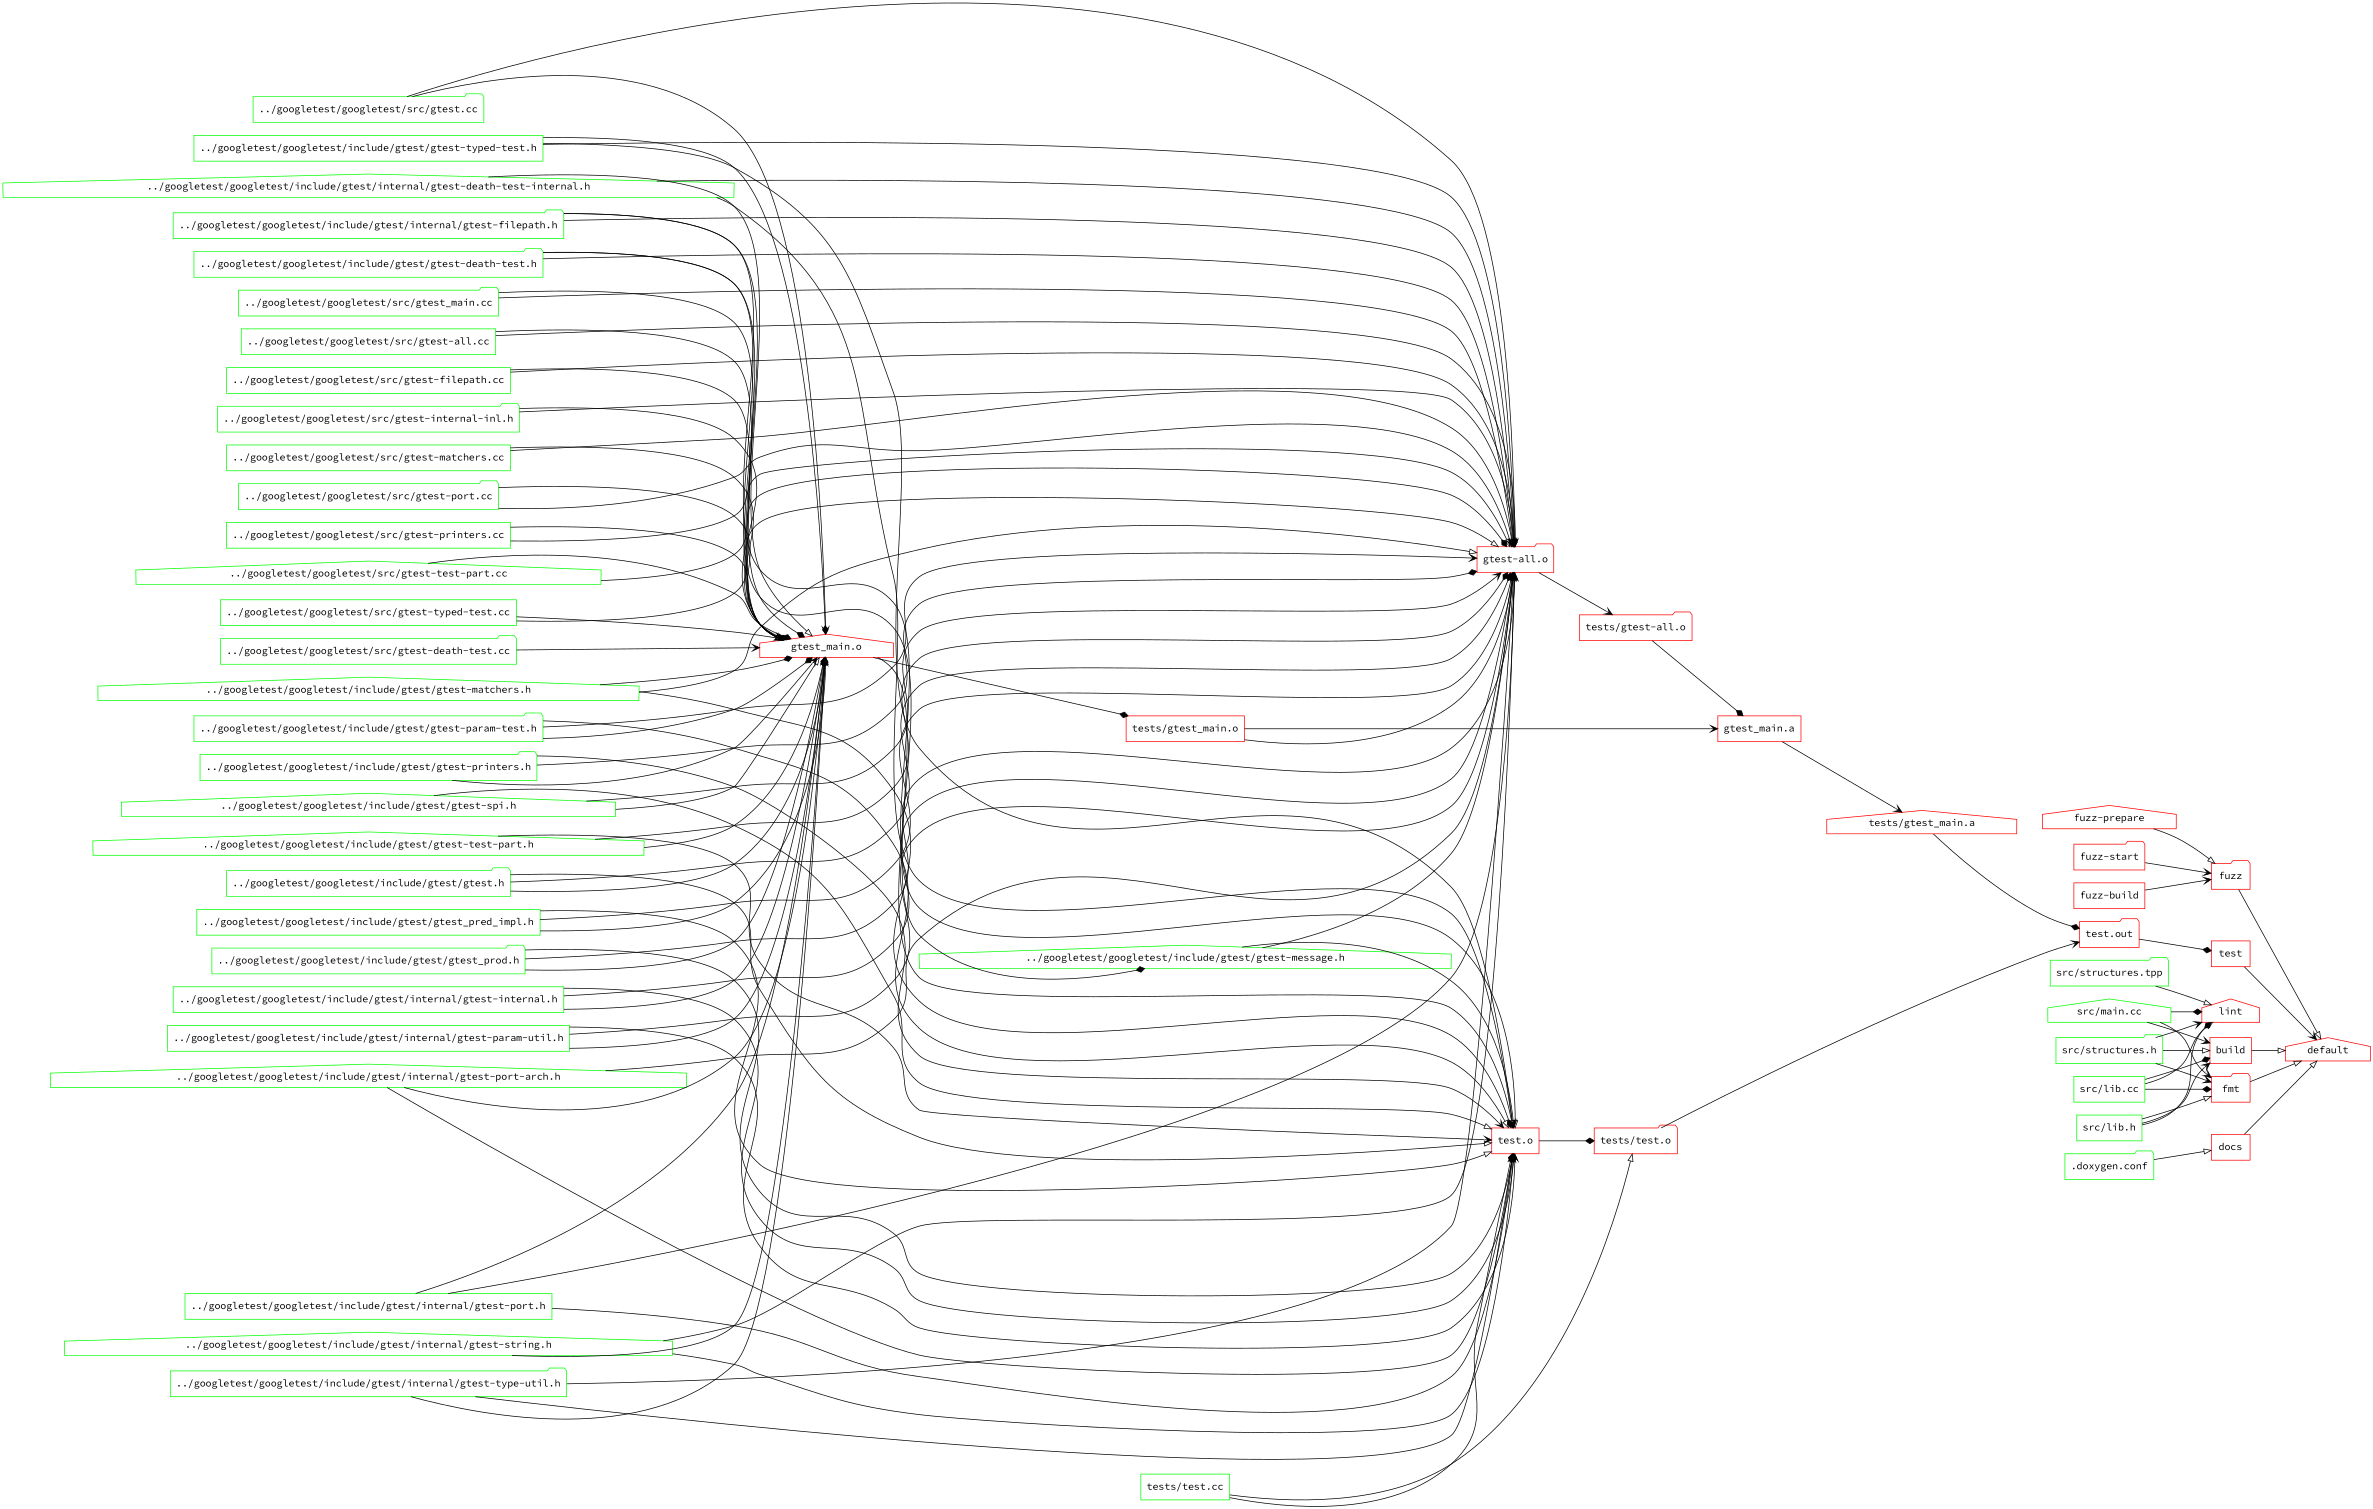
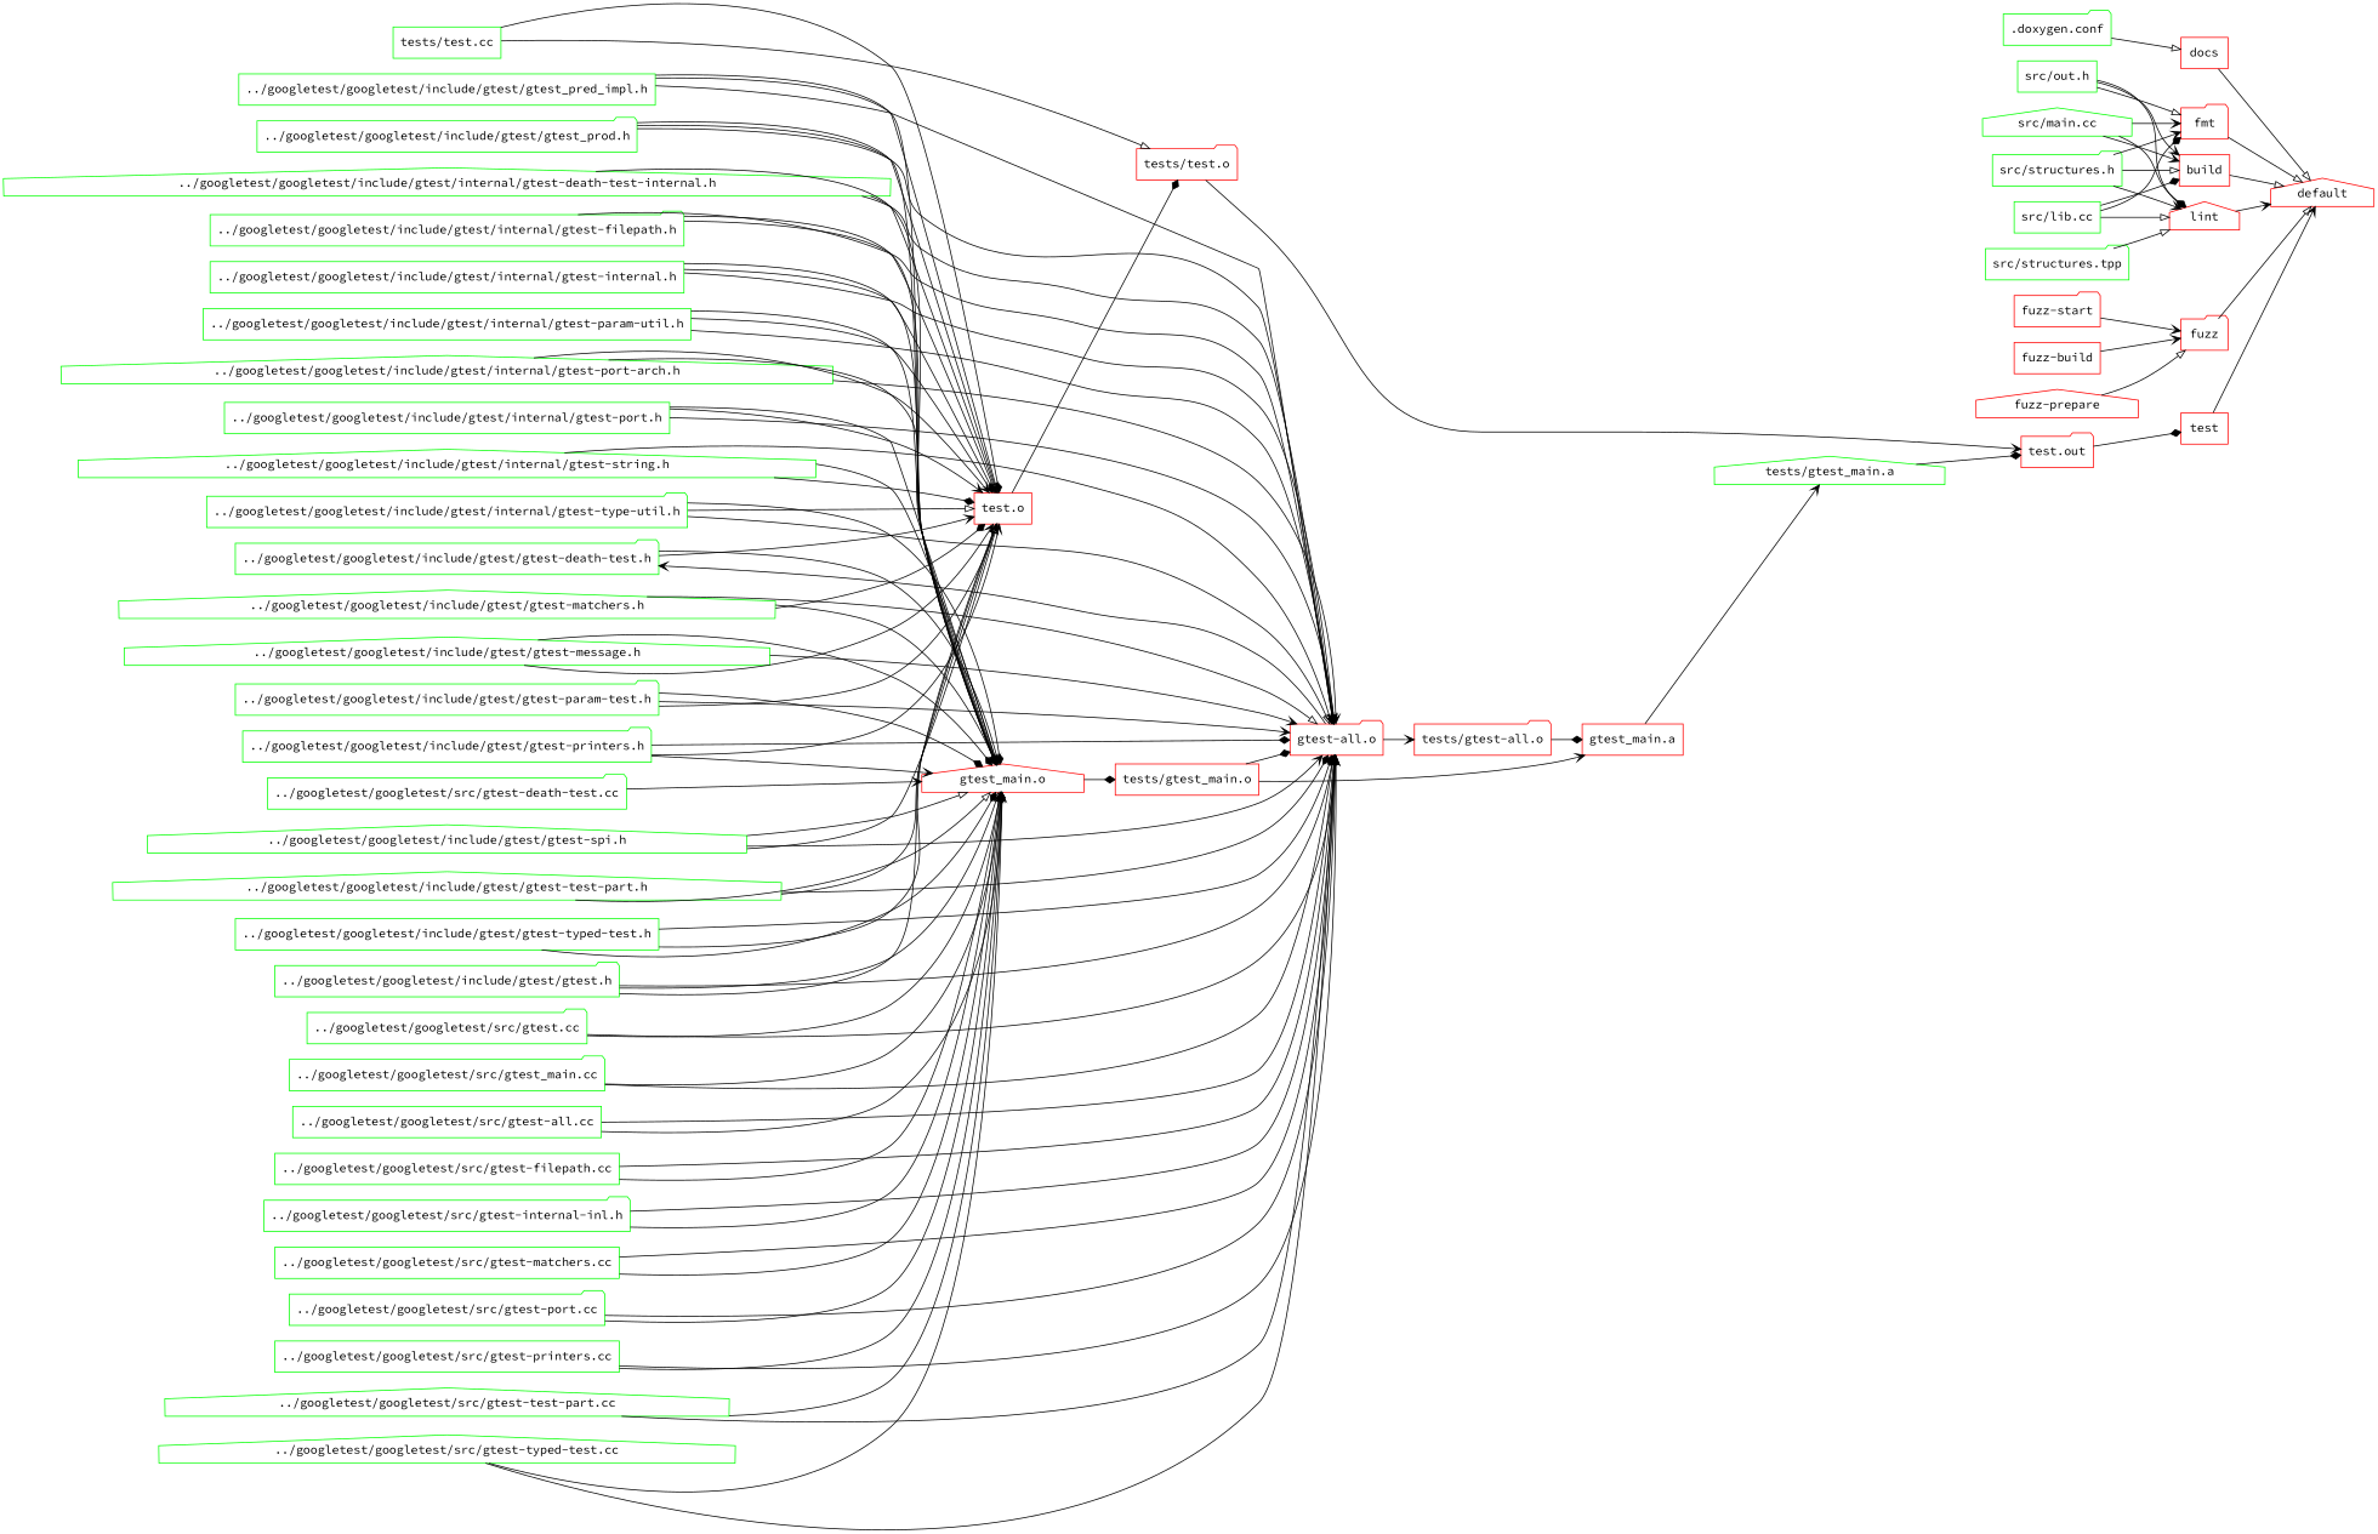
  digraph {
    fontname="Source Code Pro"
    rankdir=LR
    node [color=green fontname="Source Code Pro" shape=folder]
    edge [arrowhead=vee fontname="Source Code Pro"]
    n1 [label="../googletest/googletest/include/gtest/gtest-death-test.h"]
    n2 [color=red label="gtest-all.o"]
    n3 [color=red label="gtest_main.o" shape=house]
    n4 [color=red label="test.o" shape=box]
    n5 [color=red label="tests/gtest-all.o"]
    n6 [color=red label="tests/gtest_main.o" shape=box]
    n7 [color=red label="tests/test.o"]
    n8 [label="../googletest/googletest/include/gtest/gtest-matchers.h" shape=house]
    n9 [label="../googletest/googletest/include/gtest/gtest-message.h" shape=house]
    n10 [label="../googletest/googletest/include/gtest/gtest-param-test.h"]
    n11 [label="../googletest/googletest/include/gtest/gtest-printers.h"]
    n12 [label="../googletest/googletest/include/gtest/gtest-spi.h" shape=house]
    n13 [label="../googletest/googletest/include/gtest/gtest-test-part.h" shape=house]
    n14 [label="../googletest/googletest/include/gtest/gtest-typed-test.h" shape=box]
    n15 [label="../googletest/googletest/include/gtest/gtest.h"]
    n16 [label="../googletest/googletest/include/gtest/gtest_pred_impl.h" shape=box]
    n17 [label="../googletest/googletest/include/gtest/gtest_prod.h"]
    n18 [label="../googletest/googletest/include/gtest/internal/gtest-death-test-internal.h" shape=house]
    n19 [label="../googletest/googletest/include/gtest/internal/gtest-filepath.h"]
    n20 [label="../googletest/googletest/include/gtest/internal/gtest-internal.h" shape=box]
    n21 [label="../googletest/googletest/include/gtest/internal/gtest-param-util.h" shape=box]
    n22 [label="../googletest/googletest/include/gtest/internal/gtest-port-arch.h" shape=house]
    n23 [label="../googletest/googletest/include/gtest/internal/gtest-port.h" shape=box]
    n24 [label="../googletest/googletest/include/gtest/internal/gtest-string.h" shape=house]
    n25 [label="../googletest/googletest/include/gtest/internal/gtest-type-util.h"]
    n26 [label="../googletest/googletest/src/gtest-all.cc" shape=box]
    n27 [label="../googletest/googletest/src/gtest-death-test.cc"]
    n28 [label="../googletest/googletest/src/gtest-filepath.cc" shape=box]
    n29 [label="../googletest/googletest/src/gtest-internal-inl.h"]
    n30 [label="../googletest/googletest/src/gtest-matchers.cc" shape=box]
    n31 [label="../googletest/googletest/src/gtest-port.cc"]
    n32 [label="../googletest/googletest/src/gtest-printers.cc" shape=box]
    n33 [label="../googletest/googletest/src/gtest-test-part.cc" shape=house]
-   n34 [label="../googletest/googletest/src/gtest-typed-test.cc" shape=box]
+   n34 [label="../googletest/googletest/src/gtest-typed-test.cc" shape=house]
    n35 [label="../googletest/googletest/src/gtest.cc"]
    n36 [label="../googletest/googletest/src/gtest_main.cc"]
    n37 [label=".doxygen.conf"]
    n38 [color=red label=docs shape=box]
    n39 [color=red label=default shape=house]
    n40 [color=red label=build shape=box]
    n41 [color=red label=fmt]
    n42 [color=red label=fuzz]
    n43 [color=red label="fuzz-build" shape=box]
    n44 [color=red label="fuzz-prepare" shape=house]
    n45 [color=red label="fuzz-start"]
    n46 [color=red label="gtest_main.a" shape=box]
-   n47 [color=red label="tests/gtest_main.a" shape=house]
+   n47 [label="tests/gtest_main.a" shape=house]
    n48 [color=red label="test.out"]
    n49 [color=red label=lint shape=house]
    n50 [label="src/lib.cc" shape=box]
-   n51 [label="src/lib.h" shape=box]
+   n51 [label="src/out.h" shape=box]
    n52 [label="src/main.cc" shape=house]
    n53 [label="src/structures.h"]
    n54 [label="src/structures.tpp"]
    n55 [color=red label=test shape=box]
    n56 [label="tests/test.cc" shape=box]
-   n1 -> n2
+   n2 -> n1
    n1 -> n3
    n1 -> n4
    n2 -> n5
    n3 -> n6 [arrowhead=diamond]
    n4 -> n7 [arrowhead=diamond]
    n5 -> n46 [arrowhead=diamond]
    n6 -> n2 [arrowhead=diamond]
    n6 -> n46
    n7 -> n48
    n8 -> n2 [arrowhead=onormal]
    n8 -> n3 [arrowhead=diamond]
    n8 -> n4 [arrowhead=diamond]
    n9 -> n2
-   n3 -> n9 [arrowhead=diamond]
+   n9 -> n3 [arrowhead=diamond]
    n9 -> n4
    n10 -> n2
    n10 -> n3 [arrowhead=diamond]
    n10 -> n4 [arrowhead=onormal]
    n11 -> n2 [arrowhead=diamond]
    n11 -> n3
    n11 -> n4
    n12 -> n2
    n12 -> n3 [arrowhead=onormal]
    n12 -> n4 [arrowhead=onormal]
    n13 -> n2 [arrowhead=diamond]
    n13 -> n3 [arrowhead=onormal]
    n13 -> n4
    n14 -> n2 [arrowhead=diamond]
    n14 -> n3 [arrowhead=diamond]
    n14 -> n4 [arrowhead=onormal]
    n15 -> n2 [arrowhead=diamond]
    n15 -> n3 [arrowhead=onormal]
    n15 -> n4 [arrowhead=onormal]
    n16 -> n2 [arrowhead=diamond]
    n16 -> n3 [arrowhead=onormal]
    n16 -> n4 [arrowhead=onormal]
    n17 -> n2
    n17 -> n3 [arrowhead=diamond]
    n17 -> n4 [arrowhead=onormal]
    n18 -> n2 [arrowhead=diamond]
    n18 -> n3 [arrowhead=onormal]
    n18 -> n4
    n19 -> n2
    n19 -> n3 [arrowhead=diamond]
    n19 -> n4 [arrowhead=onormal]
    n20 -> n2
    n20 -> n3 [arrowhead=diamond]
    n20 -> n4 [arrowhead=diamond]
    n21 -> n2 [arrowhead=diamond]
    n21 -> n3
    n21 -> n4
    n22 -> n2
    n22 -> n3 [arrowhead=diamond]
    n22 -> n4
    n23 -> n2 [arrowhead=onormal]
    n23 -> n3 [arrowhead=onormal]
    n23 -> n4
    n24 -> n2
    n24 -> n3 [arrowhead=diamond]
    n24 -> n4 [arrowhead=diamond]
    n25 -> n2 [arrowhead=onormal]
    n25 -> n3 [arrowhead=diamond]
    n25 -> n4 [arrowhead=onormal]
    n26 -> n2 [arrowhead=onormal]
    n26 -> n3
    n27 -> n3
    n28 -> n2 [arrowhead=onormal]
    n28 -> n3 [arrowhead=onormal]
    n29 -> n2 [arrowhead=onormal]
    n29 -> n3 [arrowhead=onormal]
    n30 -> n2
    n30 -> n3 [arrowhead=onormal]
    n31 -> n2
    n31 -> n3
    n32 -> n2 [arrowhead=onormal]
    n32 -> n3 [arrowhead=diamond]
    n33 -> n2 [arrowhead=diamond]
    n33 -> n3 [arrowhead=diamond]
    n34 -> n2 [arrowhead=onormal]
    n34 -> n3 [arrowhead=onormal]
    n35 -> n2
    n35 -> n3
    n36 -> n2
    n36 -> n3 [arrowhead=onormal]
    n37 -> n38 [arrowhead=onormal]
    n38 -> n39 [arrowhead=onormal]
    n40 -> n39 [arrowhead=onormal]
    n41 -> n39 [arrowhead=onormal]
    n42 -> n39 [arrowhead=onormal]
    n43 -> n42
    n44 -> n42 [arrowhead=onormal]
    n45 -> n42
    n46 -> n47
    n47 -> n48 [arrowhead=diamond]
    n48 -> n55 [arrowhead=diamond]
+   n49 -> n39
    n50 -> n40 [arrowhead=diamond]
    n50 -> n41 [arrowhead=diamond]
    n50 -> n49 [arrowhead=onormal]
    n51 -> n40
    n51 -> n41 [arrowhead=onormal]
    n51 -> n49 [arrowhead=diamond]
    n52 -> n40
    n52 -> n41
    n52 -> n49 [arrowhead=diamond]
    n53 -> n40 [arrowhead=onormal]
    n53 -> n41
    n53 -> n49
    n54 -> n49 [arrowhead=onormal]
    n55 -> n39
    n56 -> n4 [arrowhead=diamond]
    n56 -> n7 [arrowhead=onormal]
  }
